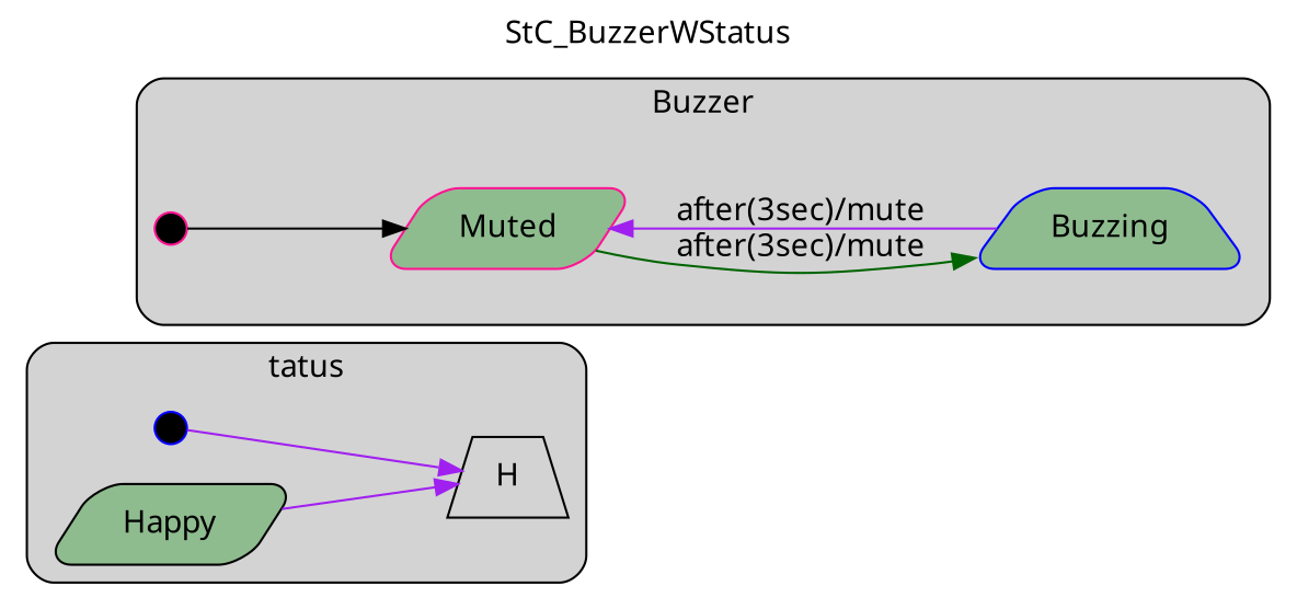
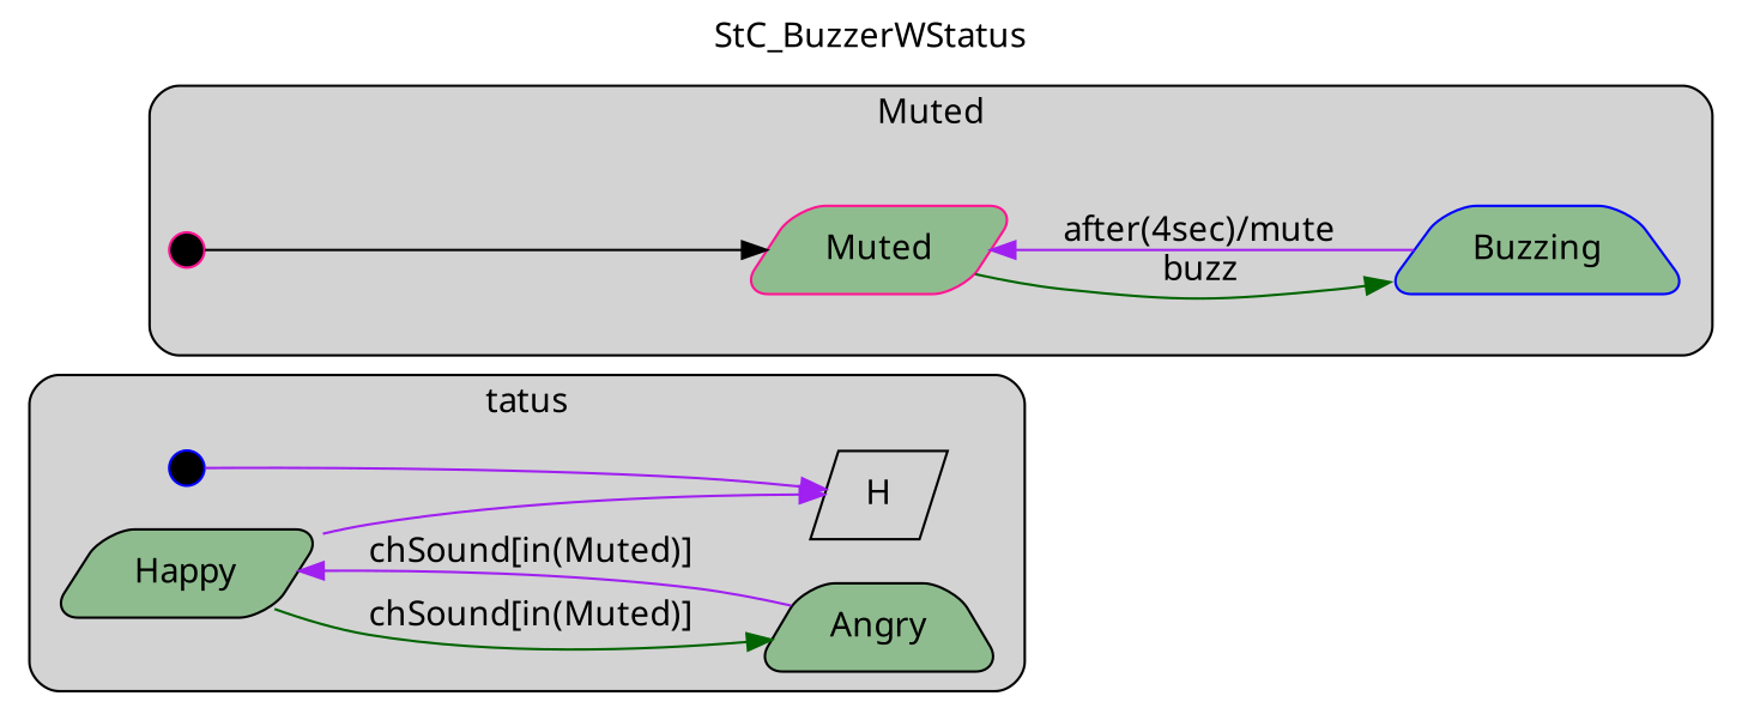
  digraph {
    compound=true
    fontname="Noto Sans"
    label=StC_BuzzerWStatus
    labelloc=t
    rankdir=LR
    node [color=black fillcolor=darkseagreen fontname="Noto Sans" shape=trapezium style="filled,rounded"]
    edge [color=purple fontname="Noto Sans"]
    initStatus_St [color=blue fillcolor=black height=.2 shape=point width=.2 style=""]
-   n2 [fillcolor=black label=H style=""]
+   n2 [fillcolor=black label=H shape=parallelogram style=""]
+   n3 [label=Angry]
    n4 [label=Happy shape=parallelogram]
    n5 [color=deeppink label=Muted shape=parallelogram]
    n6 [color=blue label=Buzzing]
    init_St [color=deeppink fillcolor=black height=.2 shape=point width=.2 style=""]
    subgraph cluster_1 {
      fillcolor=lightgray
      label=tatus
      style="filled,rounded"
      initStatus_St
      n2
+     n3
      n4
    }
    subgraph cluster_2 {
      fillcolor=lightgray
-     label=Buzzer
+     label=Muted
      style="filled,rounded"
      n5
      n6
      init_St
    }
    initStatus_St -> n2
+   n3 -> n4 [label="chSound[in(Muted)]"]
    n4 -> n2
-   n5 -> n6 [color=darkgreen label="after(3sec)/mute"]
-   n6 -> n5 [label="after(3sec)/mute"]
+   n4 -> n3 [color=darkgreen label="chSound[in(Muted)]"]
+   n5 -> n6 [color=darkgreen label=buzz]
+   n6 -> n5 [label="after(4sec)/mute"]
    init_St -> n5 [color=black]
  }
